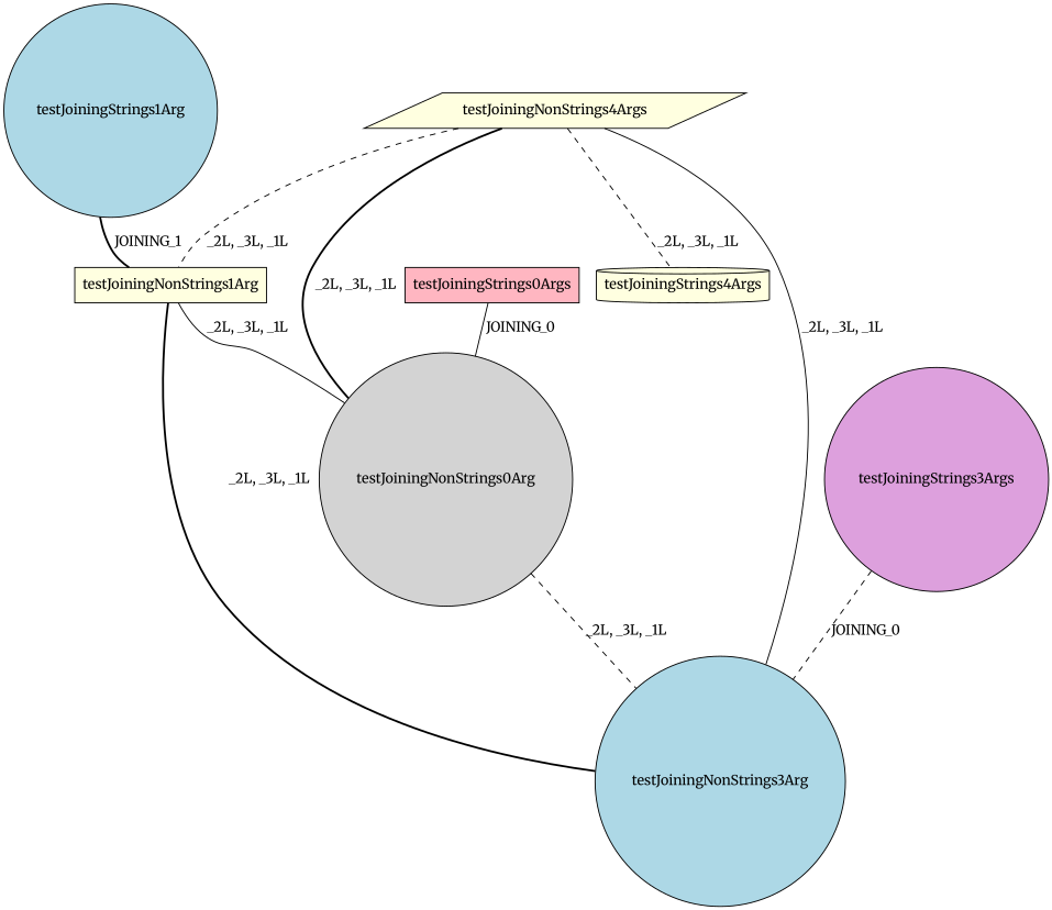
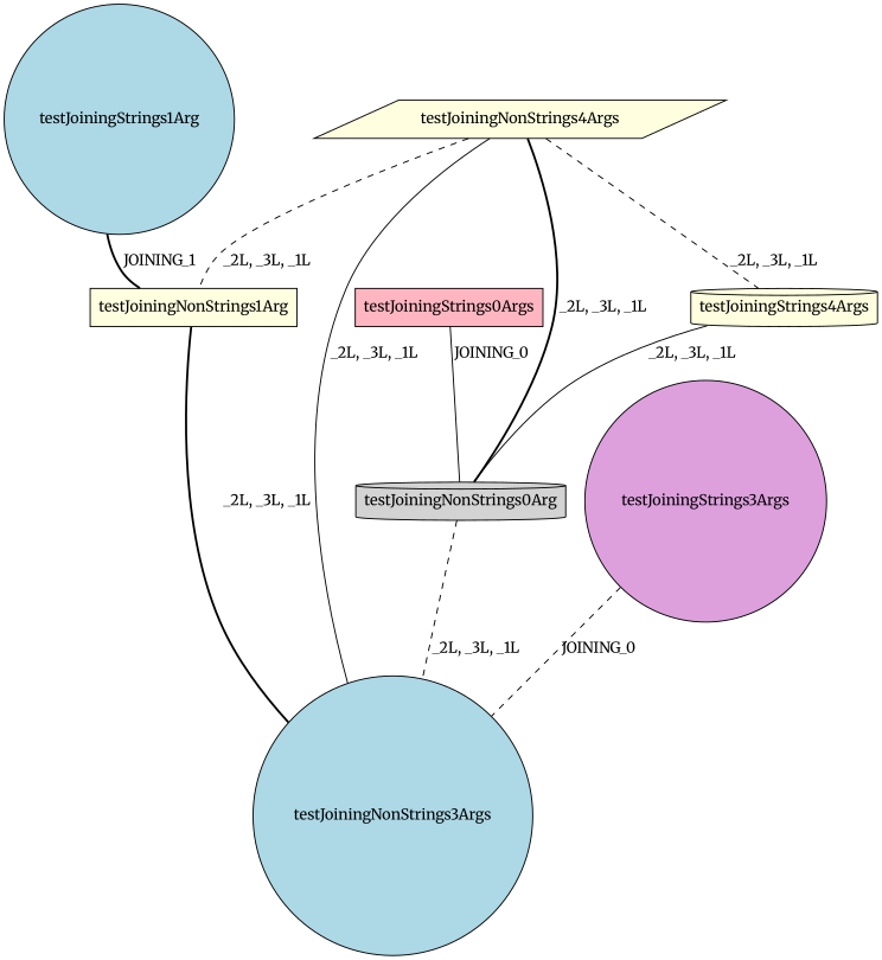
  digraph {
    fontname=Merriweather
    node [fillcolor=lightyellow fontname=Merriweather shape=circle style=filled]
    edge [dir=none fontname=Merriweather style=dashed]
    testJoiningNonStrings4Args [shape=parallelogram]
    testJoiningStrings4Args [shape=cylinder]
    testJoiningNonStrings1Arg [shape=box]
-   testJoiningNonStrings0Arg [fillcolor=lightgrey]
-   testJoiningNonStrings3Args [fillcolor=lightblue label=testJoiningNonStrings3Arg]
+   testJoiningNonStrings0Arg [fillcolor=lightgrey shape=cylinder]
+   testJoiningNonStrings3Args [fillcolor=lightblue]
    n6 [fillcolor=lightpink label=testJoiningStrings0Args shape=box]
    testJoiningStrings1Arg [fillcolor=lightblue]
    testJoiningStrings3Args [fillcolor=plum]
    testJoiningNonStrings4Args -> testJoiningStrings4Args [label=" _2L, _3L, _1L"]
    testJoiningNonStrings4Args -> testJoiningNonStrings1Arg [label=" _2L, _3L, _1L"]
    testJoiningNonStrings4Args -> testJoiningNonStrings0Arg [label=" _2L, _3L, _1L" style=bold]
    testJoiningNonStrings4Args -> testJoiningNonStrings3Args [label=" _2L, _3L, _1L" style=solid]
-   testJoiningNonStrings1Arg -> testJoiningNonStrings0Arg [label=" _2L, _3L, _1L" style=solid]
+   testJoiningStrings4Args -> testJoiningNonStrings0Arg [label=" _2L, _3L, _1L" style=solid]
    testJoiningNonStrings1Arg -> testJoiningNonStrings3Args [label=" _2L, _3L, _1L" style=bold]
    testJoiningNonStrings0Arg -> testJoiningNonStrings3Args [label=" _2L, _3L, _1L"]
    n6 -> testJoiningNonStrings0Arg [label=" JOINING_0" style=solid]
    testJoiningStrings1Arg -> testJoiningNonStrings1Arg [label=" JOINING_1" style=bold]
    testJoiningStrings3Args -> testJoiningNonStrings3Args [label=" JOINING_0"]
  }
